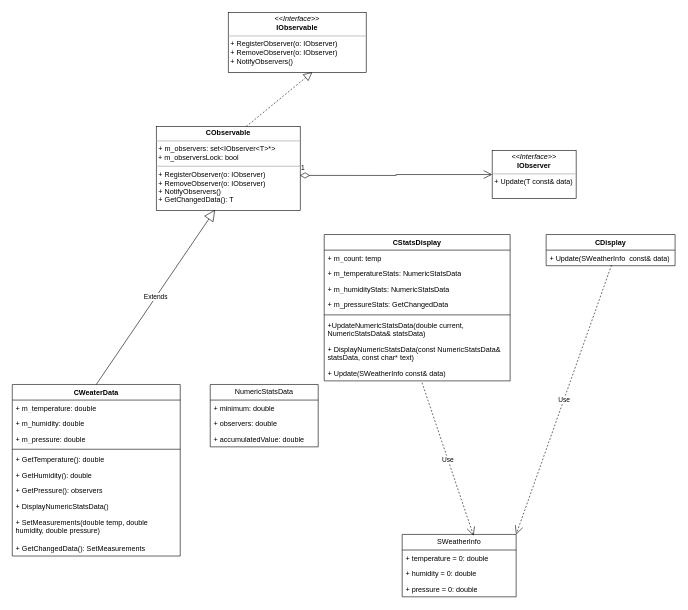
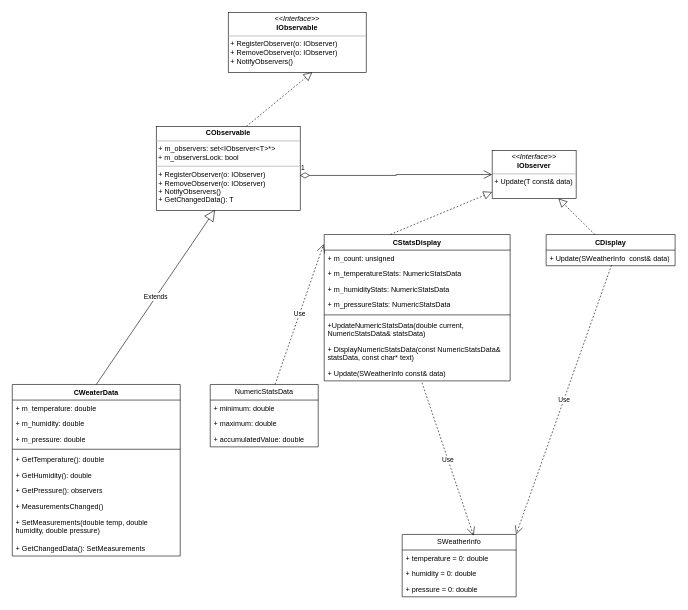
  <mxCell id="0" />
  <mxCell id="1" parent="0" />
  <mxCell id="2" value="&lt;p style=&quot;margin:0px;margin-top:4px;text-align:center;&quot;&gt;&lt;i&gt;&amp;lt;&amp;lt;Interface&amp;gt;&amp;gt;&lt;/i&gt;&lt;br&gt;&lt;b&gt;IObserver&lt;/b&gt;&lt;/p&gt;&lt;hr size=&quot;1&quot;&gt;&lt;p style=&quot;margin:0px;margin-left:4px;&quot;&gt;+ Update(T const&amp;amp; data)&lt;br&gt;&lt;/p&gt;" style="verticalAlign=top;align=left;overflow=fill;fontSize=12;fontFamily=Helvetica;html=1;whiteSpace=wrap;" vertex="1" parent="1"><mxGeometry x="820" y="250" width="140" height="80" as="geometry" /></mxCell>
  <mxCell id="3" value="&lt;p style=&quot;margin:0px;margin-top:4px;text-align:center;&quot;&gt;&lt;i&gt;&amp;lt;&amp;lt;Interface&amp;gt;&amp;gt;&lt;/i&gt;&lt;br&gt;&lt;b&gt;IObservable&lt;/b&gt;&lt;/p&gt;&lt;hr size=&quot;1&quot;&gt;&lt;p style=&quot;border-color: var(--border-color); margin: 0px 0px 0px 4px;&quot;&gt;+ RegisterObserver(o: IObserver)&lt;/p&gt;&lt;p style=&quot;border-color: var(--border-color); margin: 0px 0px 0px 4px;&quot;&gt;+ RemoveObserver(o: IObserver)&lt;/p&gt;&lt;p style=&quot;border-color: var(--border-color); margin: 0px 0px 0px 4px;&quot;&gt;+ NotifyObservers()&lt;/p&gt;" style="verticalAlign=top;align=left;overflow=fill;fontSize=12;fontFamily=Helvetica;html=1;whiteSpace=wrap;" vertex="1" parent="1"><mxGeometry x="380" y="20" width="230" height="100" as="geometry" /></mxCell>
  <mxCell id="4" value="&lt;p style=&quot;margin:0px;margin-top:4px;text-align:center;&quot;&gt;&lt;b&gt;CObservable&lt;/b&gt;&lt;/p&gt;&lt;hr size=&quot;1&quot;&gt;&lt;p style=&quot;margin:0px;margin-left:4px;&quot;&gt;+ m_observers: set&amp;lt;IObserver&amp;lt;T&amp;gt;*&amp;gt;&lt;/p&gt;&amp;nbsp;+ m_observersLock: bool&lt;br&gt;&lt;hr size=&quot;1&quot;&gt;&lt;p style=&quot;border-color: var(--border-color); margin: 0px 0px 0px 4px;&quot;&gt;+ RegisterObserver(o: IObserver)&lt;/p&gt;&lt;p style=&quot;border-color: var(--border-color); margin: 0px 0px 0px 4px;&quot;&gt;+ RemoveObserver(o: IObserver)&lt;/p&gt;&lt;p style=&quot;border-color: var(--border-color); margin: 0px 0px 0px 4px;&quot;&gt;+ NotifyObservers()&lt;/p&gt;&lt;p style=&quot;border-color: var(--border-color); margin: 0px 0px 0px 4px;&quot;&gt;+ GetChangedData(): T&lt;/p&gt;" style="verticalAlign=top;align=left;overflow=fill;fontSize=12;fontFamily=Helvetica;html=1;whiteSpace=wrap;" vertex="1" parent="1"><mxGeometry x="260" y="210" width="240" height="140" as="geometry" /></mxCell>
  <mxCell id="5" value="1" style="endArrow=open;html=1;endSize=12;startArrow=diamondThin;startSize=14;startFill=0;edgeStyle=orthogonalEdgeStyle;align=left;verticalAlign=bottom;rounded=0;entryX=0;entryY=0.5;entryDx=0;entryDy=0;exitX=0.998;exitY=0.582;exitDx=0;exitDy=0;exitPerimeter=0;" edge="1" parent="1" source="4" target="2"><mxGeometry x="-1" y="3" relative="1" as="geometry"><mxPoint x="540" y="130" as="sourcePoint" /><mxPoint x="700" y="130" as="targetPoint" /></mxGeometry></mxCell>
  <mxCell id="6" value="SWeatherInfo" style="swimlane;fontStyle=0;childLayout=stackLayout;horizontal=1;startSize=26;fillColor=none;horizontalStack=0;resizeParent=1;resizeParentMax=0;resizeLast=0;collapsible=1;marginBottom=0;whiteSpace=wrap;html=1;" vertex="1" parent="1"><mxGeometry x="670" y="890" width="190" height="104" as="geometry" /></mxCell>
  <mxCell id="7" value="+ temperature = 0: double" style="text;strokeColor=none;fillColor=none;align=left;verticalAlign=top;spacingLeft=4;spacingRight=4;overflow=hidden;rotatable=0;points=[[0,0.5],[1,0.5]];portConstraint=eastwest;whiteSpace=wrap;html=1;" vertex="1" parent="6"><mxGeometry y="26" width="190" height="26" as="geometry" /></mxCell>
  <mxCell id="8" value="+ humidity = 0: double" style="text;strokeColor=none;fillColor=none;align=left;verticalAlign=top;spacingLeft=4;spacingRight=4;overflow=hidden;rotatable=0;points=[[0,0.5],[1,0.5]];portConstraint=eastwest;whiteSpace=wrap;html=1;" vertex="1" parent="6"><mxGeometry y="52" width="190" height="26" as="geometry" /></mxCell>
  <mxCell id="9" value="+ pressure = 0: double" style="text;strokeColor=none;fillColor=none;align=left;verticalAlign=top;spacingLeft=4;spacingRight=4;overflow=hidden;rotatable=0;points=[[0,0.5],[1,0.5]];portConstraint=eastwest;whiteSpace=wrap;html=1;" vertex="1" parent="6"><mxGeometry y="78" width="190" height="26" as="geometry" /></mxCell>
  <mxCell id="10" value="CDisplay" style="swimlane;fontStyle=1;align=center;verticalAlign=top;childLayout=stackLayout;horizontal=1;startSize=26;horizontalStack=0;resizeParent=1;resizeParentMax=0;resizeLast=0;collapsible=1;marginBottom=0;whiteSpace=wrap;html=1;" vertex="1" parent="1"><mxGeometry x="910" y="390" width="215" height="52" as="geometry" /></mxCell>
  <mxCell id="11" value="+ Update(SWeatherInfo&amp;nbsp; const&amp;amp; data)" style="text;strokeColor=none;fillColor=none;align=left;verticalAlign=top;spacingLeft=4;spacingRight=4;overflow=hidden;rotatable=0;points=[[0,0.5],[1,0.5]];portConstraint=eastwest;whiteSpace=wrap;html=1;" vertex="1" parent="10"><mxGeometry y="26" width="215" height="26" as="geometry" /></mxCell>
  <mxCell id="12" value="Use" style="endArrow=open;endSize=12;dashed=1;html=1;rounded=0;exitX=0.507;exitY=0.962;exitDx=0;exitDy=0;entryX=1;entryY=0;entryDx=0;entryDy=0;exitPerimeter=0;" edge="1" parent="1" source="11" target="6"><mxGeometry width="160" relative="1" as="geometry"><mxPoint x="1010" y="410" as="sourcePoint" /><mxPoint x="1170" y="410" as="targetPoint" /></mxGeometry></mxCell>
  <mxCell id="13" value="CStatsDisplay" style="swimlane;fontStyle=1;align=center;verticalAlign=top;childLayout=stackLayout;horizontal=1;startSize=26;horizontalStack=0;resizeParent=1;resizeParentMax=0;resizeLast=0;collapsible=1;marginBottom=0;whiteSpace=wrap;html=1;" vertex="1" parent="1"><mxGeometry x="540" y="390" width="310" height="244" as="geometry" /></mxCell>
- <mxCell id="14" value="+ m_count: temp&amp;nbsp;" style="text;strokeColor=none;fillColor=none;align=left;verticalAlign=top;spacingLeft=4;spacingRight=4;overflow=hidden;rotatable=0;points=[[0,0.5],[1,0.5]];portConstraint=eastwest;whiteSpace=wrap;html=1;" vertex="1" parent="13"><mxGeometry y="26" width="310" height="26" as="geometry" /></mxCell>
+ <mxCell id="14" value="+ m_count: unsigned&amp;nbsp;" style="text;strokeColor=none;fillColor=none;align=left;verticalAlign=top;spacingLeft=4;spacingRight=4;overflow=hidden;rotatable=0;points=[[0,0.5],[1,0.5]];portConstraint=eastwest;whiteSpace=wrap;html=1;" vertex="1" parent="13"><mxGeometry y="26" width="310" height="26" as="geometry" /></mxCell>
  <mxCell id="15" value="+ m_temperatureStats: NumericStatsData" style="text;strokeColor=none;fillColor=none;align=left;verticalAlign=top;spacingLeft=4;spacingRight=4;overflow=hidden;rotatable=0;points=[[0,0.5],[1,0.5]];portConstraint=eastwest;whiteSpace=wrap;html=1;" vertex="1" parent="13"><mxGeometry y="52" width="310" height="26" as="geometry" /></mxCell>
  <mxCell id="16" value="+ m_humidityStats: NumericStatsData" style="text;strokeColor=none;fillColor=none;align=left;verticalAlign=top;spacingLeft=4;spacingRight=4;overflow=hidden;rotatable=0;points=[[0,0.5],[1,0.5]];portConstraint=eastwest;whiteSpace=wrap;html=1;" vertex="1" parent="13"><mxGeometry y="78" width="310" height="26" as="geometry" /></mxCell>
- <mxCell id="17" value="+ m_pressureStats: GetChangedData" style="text;strokeColor=none;fillColor=none;align=left;verticalAlign=top;spacingLeft=4;spacingRight=4;overflow=hidden;rotatable=0;points=[[0,0.5],[1,0.5]];portConstraint=eastwest;whiteSpace=wrap;html=1;" vertex="1" parent="13"><mxGeometry y="104" width="310" height="26" as="geometry" /></mxCell>
+ <mxCell id="17" value="+ m_pressureStats: NumericStatsData" style="text;strokeColor=none;fillColor=none;align=left;verticalAlign=top;spacingLeft=4;spacingRight=4;overflow=hidden;rotatable=0;points=[[0,0.5],[1,0.5]];portConstraint=eastwest;whiteSpace=wrap;html=1;" vertex="1" parent="13"><mxGeometry y="104" width="310" height="26" as="geometry" /></mxCell>
  <mxCell id="18" value="" style="line;strokeWidth=1;fillColor=none;align=left;verticalAlign=middle;spacingTop=-1;spacingLeft=3;spacingRight=3;rotatable=0;labelPosition=right;points=[];portConstraint=eastwest;strokeColor=inherit;" vertex="1" parent="13"><mxGeometry y="130" width="310" height="8" as="geometry" /></mxCell>
  <mxCell id="19" value="+UpdateNumericStatsData(double current, NumericStatsData&amp;amp; statsData)" style="text;strokeColor=none;fillColor=none;align=left;verticalAlign=top;spacingLeft=4;spacingRight=4;overflow=hidden;rotatable=0;points=[[0,0.5],[1,0.5]];portConstraint=eastwest;whiteSpace=wrap;html=1;" vertex="1" parent="13"><mxGeometry y="138" width="310" height="40" as="geometry" /></mxCell>
  <mxCell id="20" value="+&amp;nbsp;DisplayNumericStatsData(const NumericStatsData&amp;amp; statsData, const char* text)" style="text;strokeColor=none;fillColor=none;align=left;verticalAlign=top;spacingLeft=4;spacingRight=4;overflow=hidden;rotatable=0;points=[[0,0.5],[1,0.5]];portConstraint=eastwest;whiteSpace=wrap;html=1;" vertex="1" parent="13"><mxGeometry y="178" width="310" height="40" as="geometry" /></mxCell>
  <mxCell id="21" value="+ Update(SWeatherInfo const&amp;amp; data)" style="text;strokeColor=none;fillColor=none;align=left;verticalAlign=top;spacingLeft=4;spacingRight=4;overflow=hidden;rotatable=0;points=[[0,0.5],[1,0.5]];portConstraint=eastwest;whiteSpace=wrap;html=1;" vertex="1" parent="13"><mxGeometry y="218" width="310" height="26" as="geometry" /></mxCell>
  <mxCell id="22" value="NumericStatsData" style="swimlane;fontStyle=0;childLayout=stackLayout;horizontal=1;startSize=26;fillColor=none;horizontalStack=0;resizeParent=1;resizeParentMax=0;resizeLast=0;collapsible=1;marginBottom=0;whiteSpace=wrap;html=1;" vertex="1" parent="1"><mxGeometry x="350" y="640" width="180" height="104" as="geometry" /></mxCell>
  <mxCell id="23" value="+ minimum: double" style="text;strokeColor=none;fillColor=none;align=left;verticalAlign=top;spacingLeft=4;spacingRight=4;overflow=hidden;rotatable=0;points=[[0,0.5],[1,0.5]];portConstraint=eastwest;whiteSpace=wrap;html=1;" vertex="1" parent="22"><mxGeometry y="26" width="180" height="26" as="geometry" /></mxCell>
- <mxCell id="24" value="+ observers: double" style="text;strokeColor=none;fillColor=none;align=left;verticalAlign=top;spacingLeft=4;spacingRight=4;overflow=hidden;rotatable=0;points=[[0,0.5],[1,0.5]];portConstraint=eastwest;whiteSpace=wrap;html=1;" vertex="1" parent="22"><mxGeometry y="52" width="180" height="26" as="geometry" /></mxCell>
+ <mxCell id="24" value="+ maximum: double" style="text;strokeColor=none;fillColor=none;align=left;verticalAlign=top;spacingLeft=4;spacingRight=4;overflow=hidden;rotatable=0;points=[[0,0.5],[1,0.5]];portConstraint=eastwest;whiteSpace=wrap;html=1;" vertex="1" parent="22"><mxGeometry y="52" width="180" height="26" as="geometry" /></mxCell>
  <mxCell id="25" value="+ accumulatedValue: double" style="text;strokeColor=none;fillColor=none;align=left;verticalAlign=top;spacingLeft=4;spacingRight=4;overflow=hidden;rotatable=0;points=[[0,0.5],[1,0.5]];portConstraint=eastwest;whiteSpace=wrap;html=1;" vertex="1" parent="22"><mxGeometry y="78" width="180" height="26" as="geometry" /></mxCell>
+ <mxCell id="26" value="Use" style="endArrow=open;endSize=12;dashed=1;html=1;rounded=0;entryX=-0.003;entryY=0.066;entryDx=0;entryDy=0;entryPerimeter=0;" edge="1" parent="1" source="22" target="13"><mxGeometry width="160" relative="1" as="geometry"><mxPoint x="710" y="450" as="sourcePoint" /><mxPoint x="870" y="450" as="targetPoint" /></mxGeometry></mxCell>
  <mxCell id="27" value="Use" style="endArrow=open;endSize=12;dashed=1;html=1;rounded=0;entryX=0.626;entryY=0.019;entryDx=0;entryDy=0;entryPerimeter=0;exitX=0.526;exitY=1.115;exitDx=0;exitDy=0;exitPerimeter=0;" edge="1" parent="1" source="21" target="6"><mxGeometry width="160" relative="1" as="geometry"><mxPoint x="710" y="450" as="sourcePoint" /><mxPoint x="870" y="450" as="targetPoint" /></mxGeometry></mxCell>
  <mxCell id="28" value="CWeaterData" style="swimlane;fontStyle=1;align=center;verticalAlign=top;childLayout=stackLayout;horizontal=1;startSize=26;horizontalStack=0;resizeParent=1;resizeParentMax=0;resizeLast=0;collapsible=1;marginBottom=0;whiteSpace=wrap;html=1;" vertex="1" parent="1"><mxGeometry x="20" y="640" width="280" height="286" as="geometry" /></mxCell>
  <mxCell id="29" value="+ m_temperature: double" style="text;strokeColor=none;fillColor=none;align=left;verticalAlign=top;spacingLeft=4;spacingRight=4;overflow=hidden;rotatable=0;points=[[0,0.5],[1,0.5]];portConstraint=eastwest;whiteSpace=wrap;html=1;" vertex="1" parent="28"><mxGeometry y="26" width="280" height="26" as="geometry" /></mxCell>
  <mxCell id="30" value="+ m_humidity: double" style="text;strokeColor=none;fillColor=none;align=left;verticalAlign=top;spacingLeft=4;spacingRight=4;overflow=hidden;rotatable=0;points=[[0,0.5],[1,0.5]];portConstraint=eastwest;whiteSpace=wrap;html=1;" vertex="1" parent="28"><mxGeometry y="52" width="280" height="26" as="geometry" /></mxCell>
  <mxCell id="31" value="+ m_pressure: double" style="text;strokeColor=none;fillColor=none;align=left;verticalAlign=top;spacingLeft=4;spacingRight=4;overflow=hidden;rotatable=0;points=[[0,0.5],[1,0.5]];portConstraint=eastwest;whiteSpace=wrap;html=1;" vertex="1" parent="28"><mxGeometry y="78" width="280" height="26" as="geometry" /></mxCell>
  <mxCell id="32" value="" style="line;strokeWidth=1;fillColor=none;align=left;verticalAlign=middle;spacingTop=-1;spacingLeft=3;spacingRight=3;rotatable=0;labelPosition=right;points=[];portConstraint=eastwest;strokeColor=inherit;" vertex="1" parent="28"><mxGeometry y="104" width="280" height="8" as="geometry" /></mxCell>
  <mxCell id="33" value="+ GetTemperature(): double" style="text;strokeColor=none;fillColor=none;align=left;verticalAlign=top;spacingLeft=4;spacingRight=4;overflow=hidden;rotatable=0;points=[[0,0.5],[1,0.5]];portConstraint=eastwest;whiteSpace=wrap;html=1;" vertex="1" parent="28"><mxGeometry y="112" width="280" height="26" as="geometry" /></mxCell>
  <mxCell id="34" value="+ GetHumidity(): double" style="text;strokeColor=none;fillColor=none;align=left;verticalAlign=top;spacingLeft=4;spacingRight=4;overflow=hidden;rotatable=0;points=[[0,0.5],[1,0.5]];portConstraint=eastwest;whiteSpace=wrap;html=1;" vertex="1" parent="28"><mxGeometry y="138" width="280" height="26" as="geometry" /></mxCell>
  <mxCell id="35" value="+ GetPressure(): observers" style="text;strokeColor=none;fillColor=none;align=left;verticalAlign=top;spacingLeft=4;spacingRight=4;overflow=hidden;rotatable=0;points=[[0,0.5],[1,0.5]];portConstraint=eastwest;whiteSpace=wrap;html=1;" vertex="1" parent="28"><mxGeometry y="164" width="280" height="26" as="geometry" /></mxCell>
- <mxCell id="36" value="+ DisplayNumericStatsData()" style="text;strokeColor=none;fillColor=none;align=left;verticalAlign=top;spacingLeft=4;spacingRight=4;overflow=hidden;rotatable=0;points=[[0,0.5],[1,0.5]];portConstraint=eastwest;whiteSpace=wrap;html=1;" vertex="1" parent="28"><mxGeometry y="190" width="280" height="26" as="geometry" /></mxCell>
+ <mxCell id="36" value="+ MeasurementsChanged()" style="text;strokeColor=none;fillColor=none;align=left;verticalAlign=top;spacingLeft=4;spacingRight=4;overflow=hidden;rotatable=0;points=[[0,0.5],[1,0.5]];portConstraint=eastwest;whiteSpace=wrap;html=1;" vertex="1" parent="28"><mxGeometry y="190" width="280" height="26" as="geometry" /></mxCell>
  <mxCell id="37" value="+ SetMeasurements(double temp, double humidity, double pressure)" style="text;strokeColor=none;fillColor=none;align=left;verticalAlign=top;spacingLeft=4;spacingRight=4;overflow=hidden;rotatable=0;points=[[0,0.5],[1,0.5]];portConstraint=eastwest;whiteSpace=wrap;html=1;" vertex="1" parent="28"><mxGeometry y="216" width="280" height="44" as="geometry" /></mxCell>
  <mxCell id="38" value="+ GetChangedData(): SetMeasurements" style="text;strokeColor=none;fillColor=none;align=left;verticalAlign=top;spacingLeft=4;spacingRight=4;overflow=hidden;rotatable=0;points=[[0,0.5],[1,0.5]];portConstraint=eastwest;whiteSpace=wrap;html=1;" vertex="1" parent="28"><mxGeometry y="260" width="280" height="26" as="geometry" /></mxCell>
  <mxCell id="39" value="Extends" style="endArrow=block;endSize=16;endFill=0;html=1;rounded=0;entryX=0.408;entryY=0.993;entryDx=0;entryDy=0;entryPerimeter=0;exitX=0.5;exitY=0;exitDx=0;exitDy=0;" edge="1" parent="1" source="28" target="4"><mxGeometry width="160" relative="1" as="geometry"><mxPoint x="180" y="630" as="sourcePoint" /><mxPoint x="340" y="630" as="targetPoint" /></mxGeometry></mxCell>
  <mxCell id="40" value="" style="endArrow=block;dashed=1;endFill=0;endSize=12;html=1;rounded=0;exitX=0.625;exitY=0;exitDx=0;exitDy=0;exitPerimeter=0;entryX=0.609;entryY=0.994;entryDx=0;entryDy=0;entryPerimeter=0;" edge="1" parent="1" source="4" target="3"><mxGeometry width="160" relative="1" as="geometry"><mxPoint x="470" y="190" as="sourcePoint" /><mxPoint x="630" y="190" as="targetPoint" /></mxGeometry></mxCell>
+ <mxCell id="41" value="" style="endArrow=block;dashed=1;endFill=0;endSize=12;html=1;rounded=0;exitX=0.355;exitY=0;exitDx=0;exitDy=0;exitPerimeter=0;" edge="1" parent="1" source="13" target="2"><mxGeometry width="160" relative="1" as="geometry"><mxPoint x="600" y="340" as="sourcePoint" /><mxPoint x="760" y="340" as="targetPoint" /></mxGeometry></mxCell>
+ <mxCell id="42" value="" style="endArrow=block;dashed=1;endFill=0;endSize=12;html=1;rounded=0;" edge="1" parent="1" source="10" target="2"><mxGeometry width="160" relative="1" as="geometry"><mxPoint x="840" y="360" as="sourcePoint" /><mxPoint x="1000" y="360" as="targetPoint" /></mxGeometry></mxCell>
